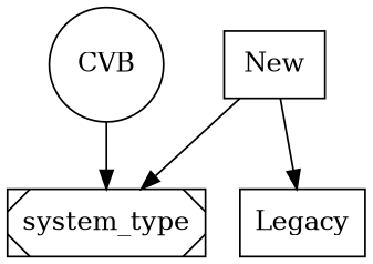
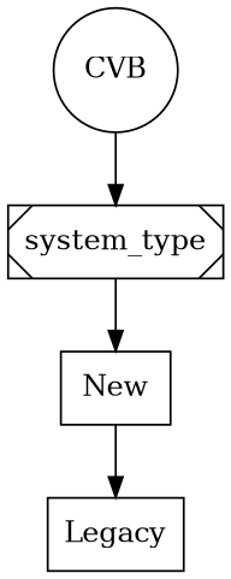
  digraph {
    rankdir=BT
    node [shape=box]
    edge [dir=back]
    CVB [shape=circle]
    system_type [shape=polygon style=diagonals]
    New
    Legacy
    system_type -> CVB
-   system_type -> New
+   New -> system_type
    Legacy -> New
  }
